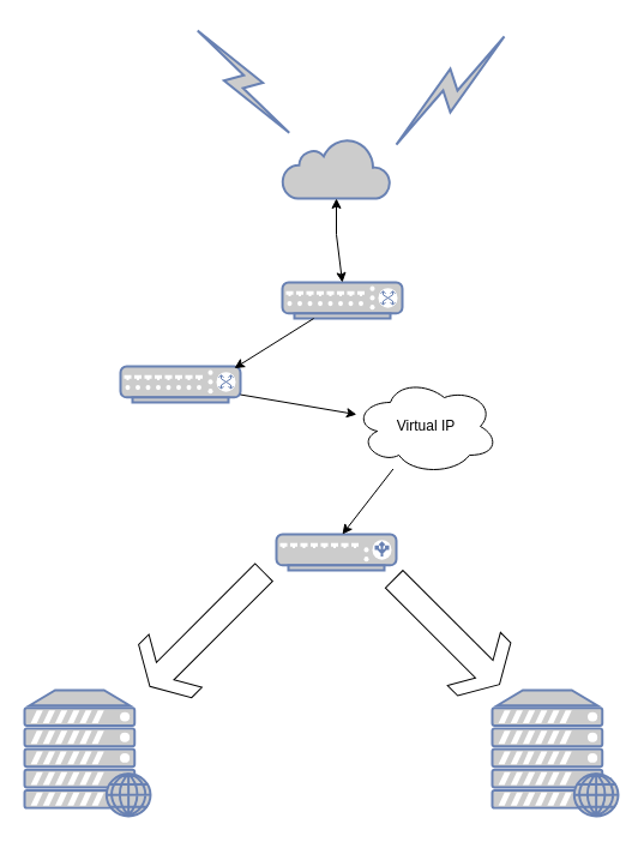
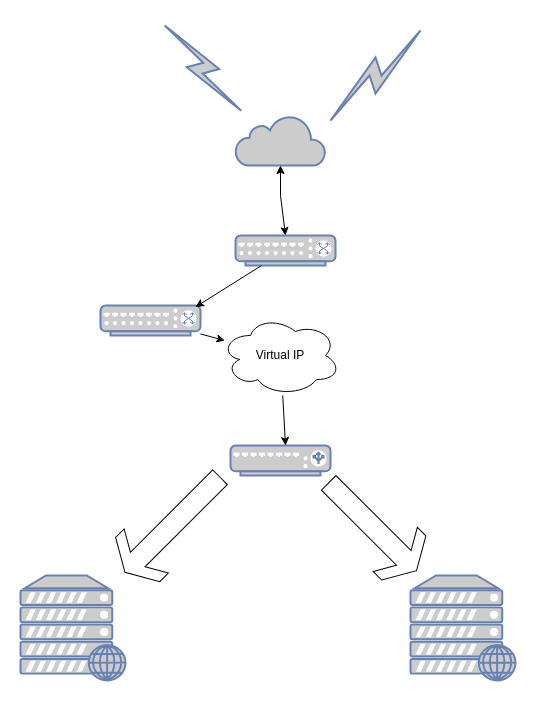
  <mxCell id="0" />
  <mxCell id="1" parent="0" />
  <mxCell id="2" value="" style="fontColor=#0066CC;verticalAlign=top;verticalLabelPosition=bottom;labelPosition=center;align=center;html=1;outlineConnect=0;fillColor=#CCCCCC;strokeColor=#6881B3;gradientColor=none;gradientDirection=north;strokeWidth=2;shape=mxgraph.networks.load_balancer;" vertex="1" parent="1"><mxGeometry x="230" y="445" width="100" height="30" as="geometry" /></mxCell>
  <mxCell id="3" value="" style="fontColor=#0066CC;verticalAlign=top;verticalLabelPosition=bottom;labelPosition=center;align=center;html=1;outlineConnect=0;fillColor=#CCCCCC;strokeColor=#6881B3;gradientColor=none;gradientDirection=north;strokeWidth=2;shape=mxgraph.networks.web_server;" vertex="1" parent="1"><mxGeometry x="20" y="575" width="105" height="105" as="geometry" /></mxCell>
  <mxCell id="4" value="" style="fontColor=#0066CC;verticalAlign=top;verticalLabelPosition=bottom;labelPosition=center;align=center;html=1;outlineConnect=0;fillColor=#CCCCCC;strokeColor=#6881B3;gradientColor=none;gradientDirection=north;strokeWidth=2;shape=mxgraph.networks.web_server;" vertex="1" parent="1"><mxGeometry x="410" y="575" width="105" height="105" as="geometry" /></mxCell>
  <mxCell id="5" value="" style="html=1;outlineConnect=0;fillColor=#CCCCCC;strokeColor=#6881B3;gradientColor=none;gradientDirection=north;strokeWidth=2;shape=mxgraph.networks.cloud;fontColor=#ffffff;" vertex="1" parent="1"><mxGeometry x="235" y="115" width="90" height="50" as="geometry" /></mxCell>
  <mxCell id="6" value="" style="html=1;outlineConnect=0;fillColor=#CCCCCC;strokeColor=#6881B3;gradientColor=none;gradientDirection=north;strokeWidth=2;shape=mxgraph.networks.comm_link_edge;html=1;rounded=0;" edge="1" parent="1"><mxGeometry width="100" height="100" relative="1" as="geometry"><mxPoint x="325" y="125" as="sourcePoint" /><mxPoint x="425" y="25" as="targetPoint" /></mxGeometry></mxCell>
  <mxCell id="7" value="" style="html=1;outlineConnect=0;fillColor=#CCCCCC;strokeColor=#6881B3;gradientColor=none;gradientDirection=north;strokeWidth=2;shape=mxgraph.networks.comm_link_edge;html=1;rounded=0;" edge="1" parent="1"><mxGeometry width="100" height="100" relative="1" as="geometry"><mxPoint x="245" y="115" as="sourcePoint" /><mxPoint x="160" y="20.217" as="targetPoint" /><Array as="points"><mxPoint x="240" y="55" /></Array></mxGeometry></mxCell>
  <mxCell id="8" value="" style="html=1;shadow=0;dashed=0;align=center;verticalAlign=middle;shape=mxgraph.arrows2.sharpArrow;dy1=0.67;dx1=18;dx2=18;notch=0;direction=east;rotation=45;" vertex="1" parent="1"><mxGeometry x="310" y="495" width="124.2" height="62.5" as="geometry" /></mxCell>
  <mxCell id="9" value="" style="fontColor=#0066CC;verticalAlign=top;verticalLabelPosition=bottom;labelPosition=center;align=center;html=1;outlineConnect=0;fillColor=#CCCCCC;strokeColor=#6881B3;gradientColor=none;gradientDirection=north;strokeWidth=2;shape=mxgraph.networks.switch;" vertex="1" parent="1"><mxGeometry x="235" y="235" width="100" height="30" as="geometry" /></mxCell>
  <mxCell id="10" value="" style="fontColor=#0066CC;verticalAlign=top;verticalLabelPosition=bottom;labelPosition=center;align=center;html=1;outlineConnect=0;fillColor=#CCCCCC;strokeColor=#6881B3;gradientColor=none;gradientDirection=north;strokeWidth=2;shape=mxgraph.networks.switch;" vertex="1" parent="1"><mxGeometry x="100" y="305" width="100" height="30" as="geometry" /></mxCell>
- <mxCell id="11" value="Virtual IP" style="ellipse;shape=cloud;whiteSpace=wrap;html=1;" vertex="1" parent="1"><mxGeometry x="295" y="315" width="120" height="80" as="geometry" /></mxCell>
+ <mxCell id="11" value="Virtual IP" style="ellipse;shape=cloud;whiteSpace=wrap;html=1;" vertex="1" parent="1"><mxGeometry x="220" y="315" width="120" height="80" as="geometry" /></mxCell>
  <mxCell id="12" value="" style="html=1;shadow=0;dashed=0;align=center;verticalAlign=middle;shape=mxgraph.arrows2.sharpArrow;dy1=0.67;dx1=18;dx2=18;notch=0;direction=east;rotation=-225;" vertex="1" parent="1"><mxGeometry x="104.79" y="493.01" width="134.39" height="62.5" as="geometry" /></mxCell>
  <mxCell id="13" value="" style="endArrow=classic;html=1;rounded=0;" edge="1" parent="1" source="11"><mxGeometry width="50" height="50" relative="1" as="geometry"><mxPoint x="285" y="395" as="sourcePoint" /><mxPoint x="285" y="445" as="targetPoint" /><Array as="points" /></mxGeometry></mxCell>
  <mxCell id="14" value="" style="endArrow=classic;html=1;rounded=0;" edge="1" parent="1" source="10" target="11"><mxGeometry width="50" height="50" relative="1" as="geometry"><mxPoint x="170" y="345" as="sourcePoint" /><mxPoint x="170" y="395" as="targetPoint" /><Array as="points" /></mxGeometry></mxCell>
  <mxCell id="15" value="" style="endArrow=classic;html=1;rounded=0;entryX=0.95;entryY=0.05;entryDx=0;entryDy=0;entryPerimeter=0;" edge="1" parent="1" source="9" target="10"><mxGeometry width="50" height="50" relative="1" as="geometry"><mxPoint x="280" y="275" as="sourcePoint" /><mxPoint x="280" y="325" as="targetPoint" /><Array as="points" /></mxGeometry></mxCell>
  <mxCell id="16" value="" style="endArrow=classic;startArrow=classic;html=1;rounded=0;exitX=0.5;exitY=0;exitDx=0;exitDy=0;exitPerimeter=0;" edge="1" parent="1" source="9" target="5"><mxGeometry width="50" height="50" relative="1" as="geometry"><mxPoint x="235" y="215" as="sourcePoint" /><mxPoint x="285" y="165" as="targetPoint" /><Array as="points"><mxPoint x="280" y="195" /></Array></mxGeometry></mxCell>
